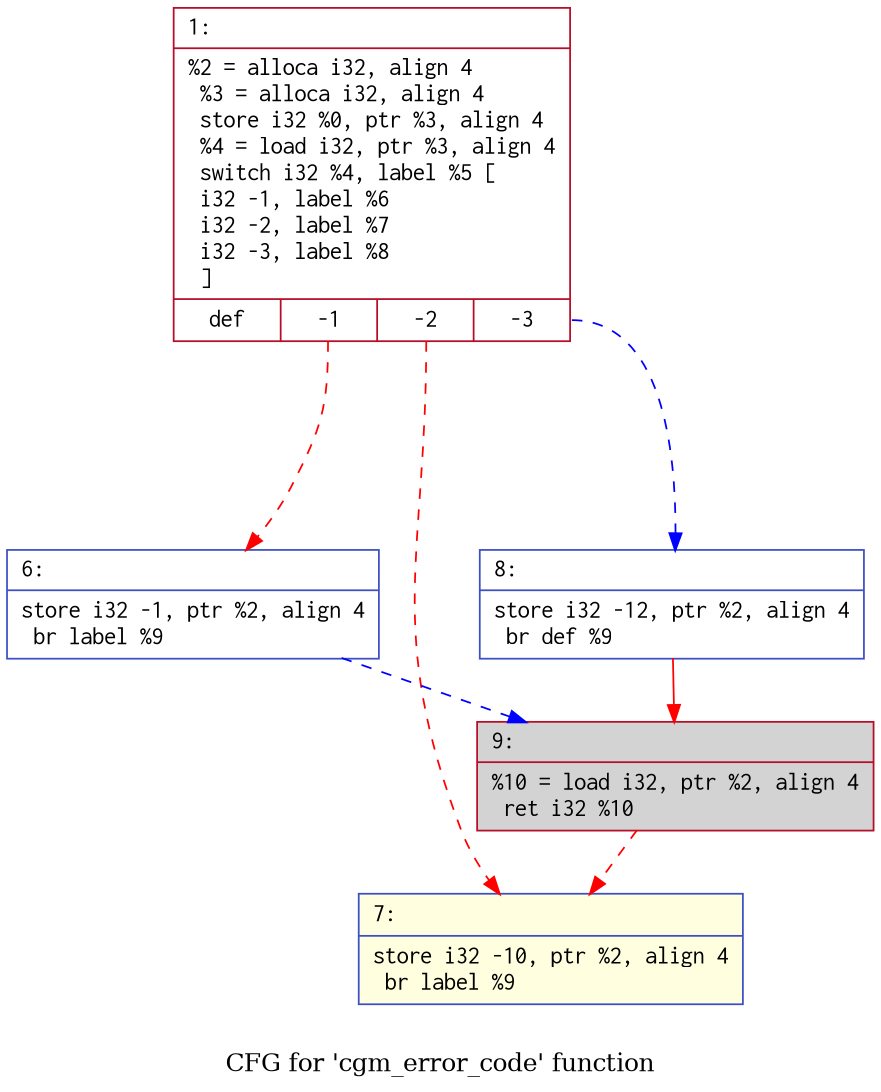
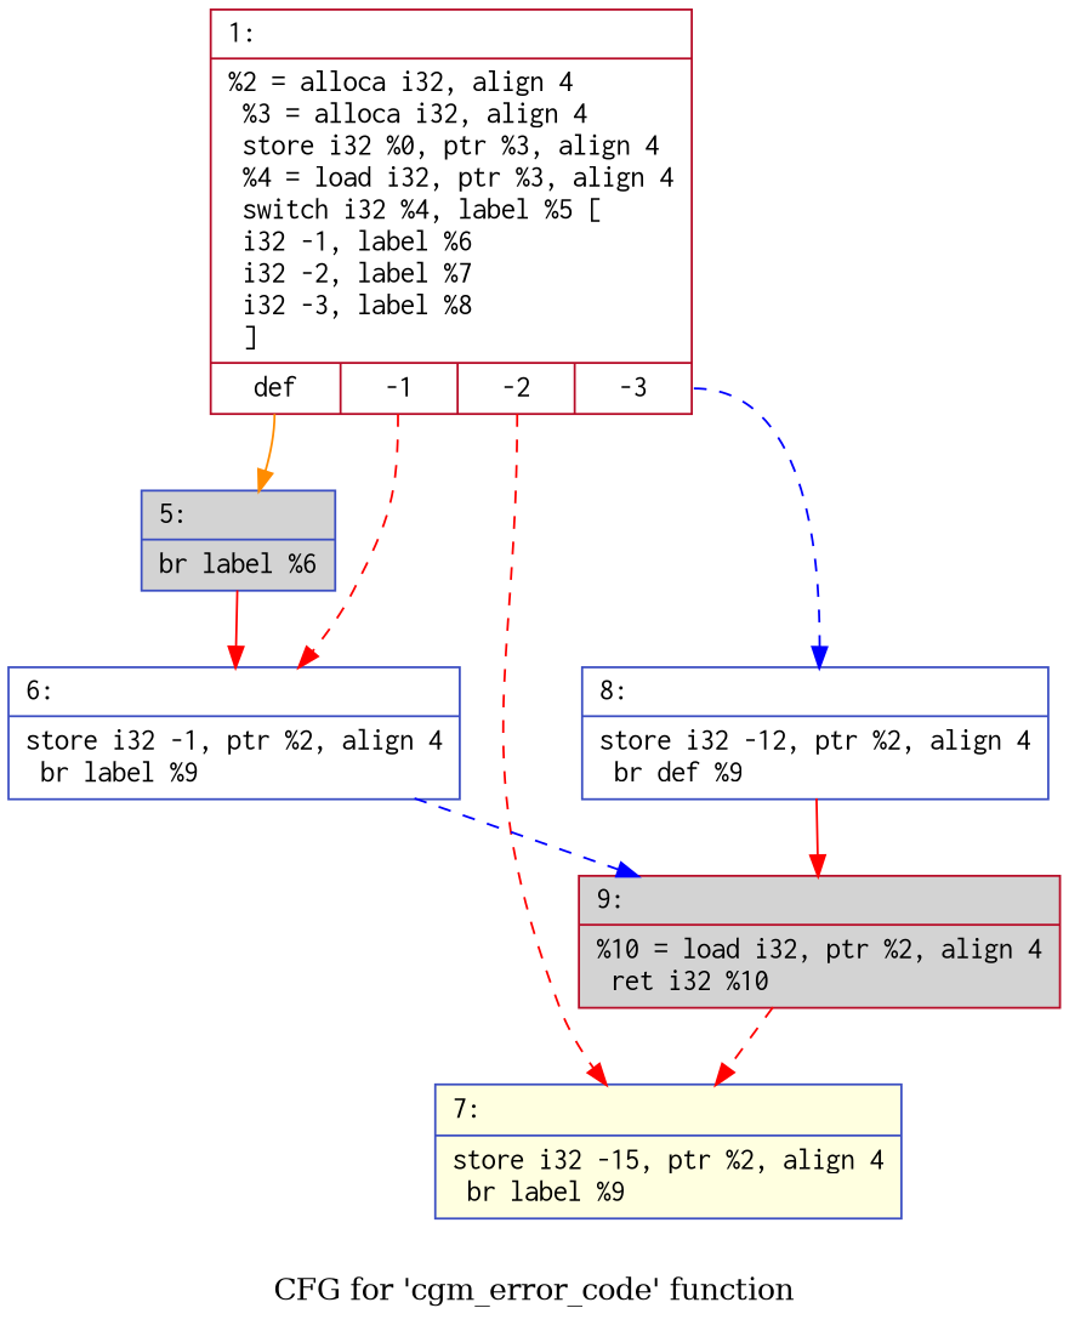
  digraph {
    label="CFG for 'cgm_error_code' function"
    node [color="#3d50c3ff" fillcolor=white fontname=Courier shape=record style=filled]
    edge [color=red style=dashed]
    n1 [color="#b70d28ff" label="{1:\l|  %2 = alloca i32, align 4\l  %3 = alloca i32, align 4\l  store i32 %0, ptr %3, align 4\l  %4 = load i32, ptr %3, align 4\l  switch i32 %4, label %5 [\l    i32 -1, label %6\l    i32 -2, label %7\l    i32 -3, label %8\l  ]\l|{<s0>def|<s1>-1|<s2>-2|<s3>-3}}"]
+   n2 [fillcolor=lightgrey label="{5:\l|  br label %6\l}"]
    n3 [label="{6:\l|  store i32 -1, ptr %2, align 4\l  br label %9\l}"]
-   n4 [fillcolor=lightyellow label="{7:\l|  store i32 -10, ptr %2, align 4\l  br label %9\l}"]
+   n4 [fillcolor=lightyellow label="{7:\l|  store i32 -15, ptr %2, align 4\l  br label %9\l}"]
    n5 [label="{8:\l|  store i32 -12, ptr %2, align 4\l  br def %9\l}"]
    n6 [color="#b70d28ff" fillcolor=lightgrey label="{9:\l|  %10 = load i32, ptr %2, align 4\l  ret i32 %10\l}"]
+   n1 -> n2 [color=darkorange style=solid tailport=s0]
    n1 -> n3 [tailport=s1]
    n1 -> n4 [tailport=s2]
    n1 -> n5 [color=blue tailport=s3]
+   n2 -> n3 [style=solid]
    n3 -> n6 [color=blue]
    n5 -> n6 [style=solid]
    n6 -> n4
  }
